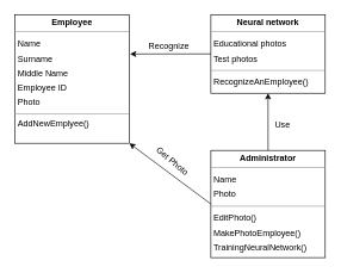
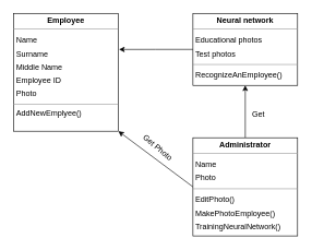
  <mxCell id="0" />
  <mxCell id="1" parent="0" />
  <mxCell id="2" value="&lt;p style=&quot;margin:0px;margin-top:4px;text-align:center;&quot;&gt;&lt;b&gt;Employee&lt;/b&gt;&lt;br&gt;&lt;/p&gt;&lt;hr size=&quot;1&quot;&gt;&lt;p style=&quot;text-align: justify; margin: 0px 0px 0px 4px; line-height: 170%;&quot;&gt;Name&lt;/p&gt;&lt;p style=&quot;text-align: justify; margin: 0px 0px 0px 4px; line-height: 170%;&quot;&gt;Surname&lt;/p&gt;&lt;p style=&quot;text-align: justify; margin: 0px 0px 0px 4px; line-height: 170%;&quot;&gt;Middle Name&lt;/p&gt;&lt;p style=&quot;text-align: justify; margin: 0px 0px 0px 4px; line-height: 170%;&quot;&gt;Employee ID&lt;/p&gt;&lt;p style=&quot;text-align: justify; margin: 0px 0px 0px 4px; line-height: 170%;&quot;&gt;Photo&lt;/p&gt;&lt;hr size=&quot;1&quot;&gt;&lt;p style=&quot;margin:0px;margin-left:4px;&quot;&gt;AddNewEmplyee()&lt;/p&gt;" style="verticalAlign=top;align=left;overflow=fill;fontSize=12;fontFamily=Helvetica;html=1;whiteSpace=wrap;" vertex="1" parent="1"><mxGeometry x="20" y="20" width="160" height="180" as="geometry" /></mxCell>
  <mxCell id="3" value="&lt;p style=&quot;margin:0px;margin-top:4px;text-align:center;&quot;&gt;&lt;b&gt;Neural network&lt;/b&gt;&lt;br&gt;&lt;/p&gt;&lt;hr size=&quot;1&quot;&gt;&lt;p style=&quot;margin: 0px 0px 0px 4px; line-height: 170%;&quot;&gt;Educational photos&lt;br&gt;&lt;/p&gt;&lt;p style=&quot;margin: 0px 0px 0px 4px; line-height: 170%;&quot;&gt;Test photos&lt;br&gt;&lt;/p&gt;&lt;hr style=&quot;line-height: 170%;&quot; size=&quot;1&quot;&gt;&lt;p style=&quot;margin: 0px 0px 0px 4px; line-height: 170%;&quot;&gt;RecognizeAnEmployee()&lt;br&gt;&lt;/p&gt;" style="verticalAlign=top;align=left;overflow=fill;fontSize=12;fontFamily=Helvetica;html=1;whiteSpace=wrap;" vertex="1" parent="1"><mxGeometry x="294" y="20" width="160" height="110" as="geometry" /></mxCell>
  <mxCell id="4" style="edgeStyle=orthogonalEdgeStyle;rounded=0;orthogonalLoop=1;jettySize=auto;html=1;entryX=0.5;entryY=1;entryDx=0;entryDy=0;" edge="1" parent="1" source="5" target="3"><mxGeometry relative="1" as="geometry" /></mxCell>
  <mxCell id="5" value="&lt;p style=&quot;margin:0px;margin-top:4px;text-align:center;&quot;&gt;&lt;b&gt;Administrator&lt;/b&gt;&lt;/p&gt;&lt;hr size=&quot;1&quot;&gt;&lt;p style=&quot;margin: 0px 0px 0px 4px; line-height: 170%;&quot;&gt;Name&lt;/p&gt;&lt;p style=&quot;margin: 0px 0px 0px 4px; line-height: 170%;&quot;&gt;Photo&lt;/p&gt;&lt;hr size=&quot;1&quot;&gt;&lt;p style=&quot;margin: 0px 0px 0px 4px; line-height: 170%;&quot;&gt;EditPhoto()&lt;/p&gt;&lt;p style=&quot;margin: 0px 0px 0px 4px; line-height: 170%;&quot;&gt;MakePhotoEmployee()&lt;/p&gt;&lt;p style=&quot;margin: 0px 0px 0px 4px; line-height: 170%;&quot;&gt;TrainingNeuralNetwork()&lt;/p&gt;" style="verticalAlign=top;align=left;overflow=fill;fontSize=12;fontFamily=Helvetica;html=1;whiteSpace=wrap;" vertex="1" parent="1"><mxGeometry x="294" y="210" width="160" height="150" as="geometry" /></mxCell>
  <mxCell id="6" style="edgeStyle=orthogonalEdgeStyle;rounded=0;orthogonalLoop=1;jettySize=auto;html=1;entryX=1.006;entryY=0.306;entryDx=0;entryDy=0;entryPerimeter=0;" edge="1" parent="1" source="3" target="2"><mxGeometry relative="1" as="geometry" /></mxCell>
- <mxCell id="7" value="Use" style="text;html=1;align=center;verticalAlign=middle;resizable=0;points=[];autosize=1;strokeColor=none;fillColor=none;" vertex="1" parent="1"><mxGeometry x="374" y="160" width="40" height="30" as="geometry" /></mxCell>
+ <mxCell id="7" value="Get" style="text;html=1;align=center;verticalAlign=middle;resizable=0;points=[];autosize=1;strokeColor=none;fillColor=none;" vertex="1" parent="1"><mxGeometry x="374" y="160" width="40" height="30" as="geometry" /></mxCell>
  <mxCell id="8" value="" style="endArrow=classic;html=1;rounded=0;entryX=1;entryY=1;entryDx=0;entryDy=0;exitX=0;exitY=0.5;exitDx=0;exitDy=0;" edge="1" parent="1" source="5" target="2"><mxGeometry width="50" height="50" relative="1" as="geometry"><mxPoint x="130" y="350" as="sourcePoint" /><mxPoint x="180" y="300" as="targetPoint" /></mxGeometry></mxCell>
  <mxCell id="9" value="Get Photo" style="text;html=1;align=center;verticalAlign=middle;resizable=0;points=[];autosize=1;strokeColor=none;fillColor=none;rotation=40;" vertex="1" parent="1"><mxGeometry x="200" y="210" width="80" height="30" as="geometry" /></mxCell>
- <mxCell id="10" value="Recognize" style="text;html=1;align=center;verticalAlign=middle;resizable=0;points=[];autosize=1;strokeColor=none;fillColor=none;" vertex="1" parent="1"><mxGeometry x="195" y="50" width="80" height="30" as="geometry" /></mxCell>
